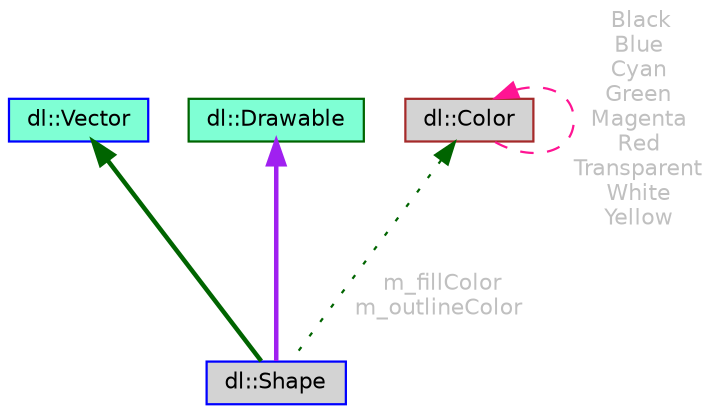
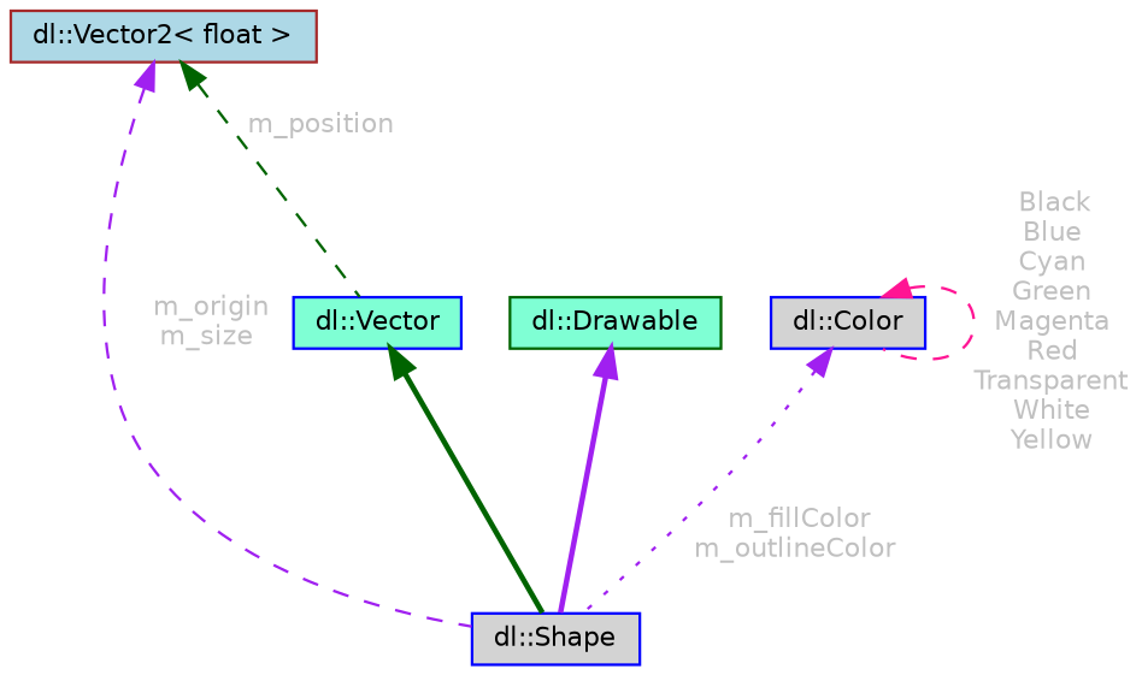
  digraph {
    node [color=blue fillcolor=lightgrey fontname=Helvetica fontsize=10 shape=box style=filled]
    edge [color=darkgreen dir=back fontname=Helvetica fontsize=10 labelfontname=Helvetica labelfontsize=10 style=dashed fontcolor=grey]
    n1 [height=0.2 label="dl::Shape" width=0.4]
    n2 [fillcolor=aquamarine height=0.2 label="dl::Vector" width=0.4]
+   n3 [color=brown fillcolor=lightblue height=0.2 label="dl::Vector2\< float \>" width=0.4]
    n4 [color=darkgreen fillcolor=aquamarine height=0.2 label="dl::Drawable" width=0.4]
-   n5 [color=brown height=0.2 label="dl::Color" width=0.4]
+   n5 [height=0.2 label="dl::Color" width=0.4]
    n2 -> n1 [style=bold fontcolor=""]
+   n3 -> n1 [color=purple label=" m_origin\nm_size"]
+   n3 -> n2 [label=" m_position"]
    n4 -> n1 [color=purple style=bold fontcolor=""]
-   n5 -> n1 [label=" m_fillColor\nm_outlineColor" style=dotted]
+   n5 -> n1 [color=purple label=" m_fillColor\nm_outlineColor" style=dotted]
    n5 -> n5 [color=deeppink label=" Black\nBlue\nCyan\nGreen\nMagenta\nRed\nTransparent\nWhite\nYellow"]
  }
